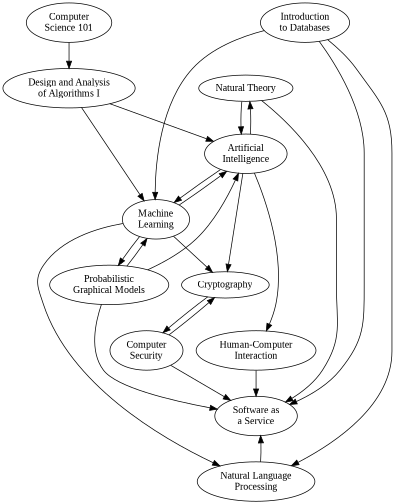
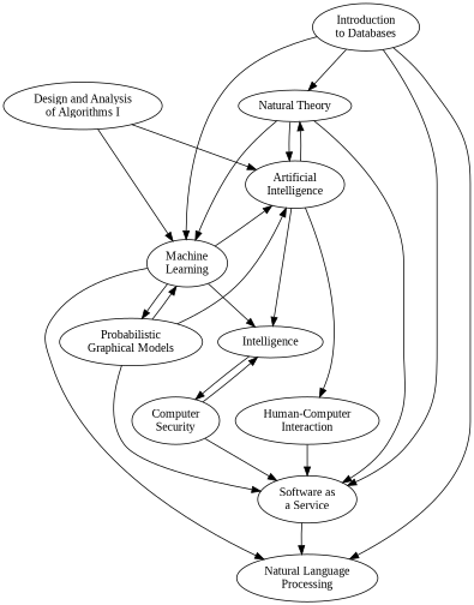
  digraph {
    fontname="Liberation Serif"
    node [fontname="Liberation Serif"]
    edge [fontname="Liberation Serif"]
    n1 [label="Natural Theory"]
    "Artificial\nIntelligence"
    "Human-Computer\nInteraction"
    "Machine\nLearning"
-   Cryptography
+   Cryptography [label=Intelligence]
    "Software as\na Service"
    "Natural Language\nProcessing"
    "Probabilistic\nGraphical Models"
    "Computer\nSecurity"
-   "Computer\nScience 101"
    "Design and Analysis\nof Algorithms I"
    "Introduction\nto Databases"
    n1 -> "Artificial\nIntelligence"
    n1 -> "Software as\na Service"
    "Artificial\nIntelligence" -> n1
    "Artificial\nIntelligence" -> "Human-Computer\nInteraction"
-   "Artificial\nIntelligence" -> "Machine\nLearning"
+   n1 -> "Machine\nLearning"
    "Artificial\nIntelligence" -> Cryptography
    "Human-Computer\nInteraction" -> "Software as\na Service"
    "Machine\nLearning" -> "Artificial\nIntelligence"
    "Machine\nLearning" -> Cryptography
    "Machine\nLearning" -> "Natural Language\nProcessing"
    "Machine\nLearning" -> "Probabilistic\nGraphical Models"
    Cryptography -> "Computer\nSecurity"
-   "Natural Language\nProcessing" -> "Software as\na Service"
+   "Software as\na Service" -> "Natural Language\nProcessing"
    "Probabilistic\nGraphical Models" -> "Artificial\nIntelligence"
    "Probabilistic\nGraphical Models" -> "Machine\nLearning"
    "Probabilistic\nGraphical Models" -> "Software as\na Service"
    "Computer\nSecurity" -> Cryptography
    "Computer\nSecurity" -> "Software as\na Service"
-   "Computer\nScience 101" -> "Design and Analysis\nof Algorithms I"
    "Design and Analysis\nof Algorithms I" -> "Artificial\nIntelligence"
    "Design and Analysis\nof Algorithms I" -> "Machine\nLearning"
+   "Introduction\nto Databases" -> n1
    "Introduction\nto Databases" -> "Machine\nLearning"
    "Introduction\nto Databases" -> "Software as\na Service"
    "Introduction\nto Databases" -> "Natural Language\nProcessing"
  }
